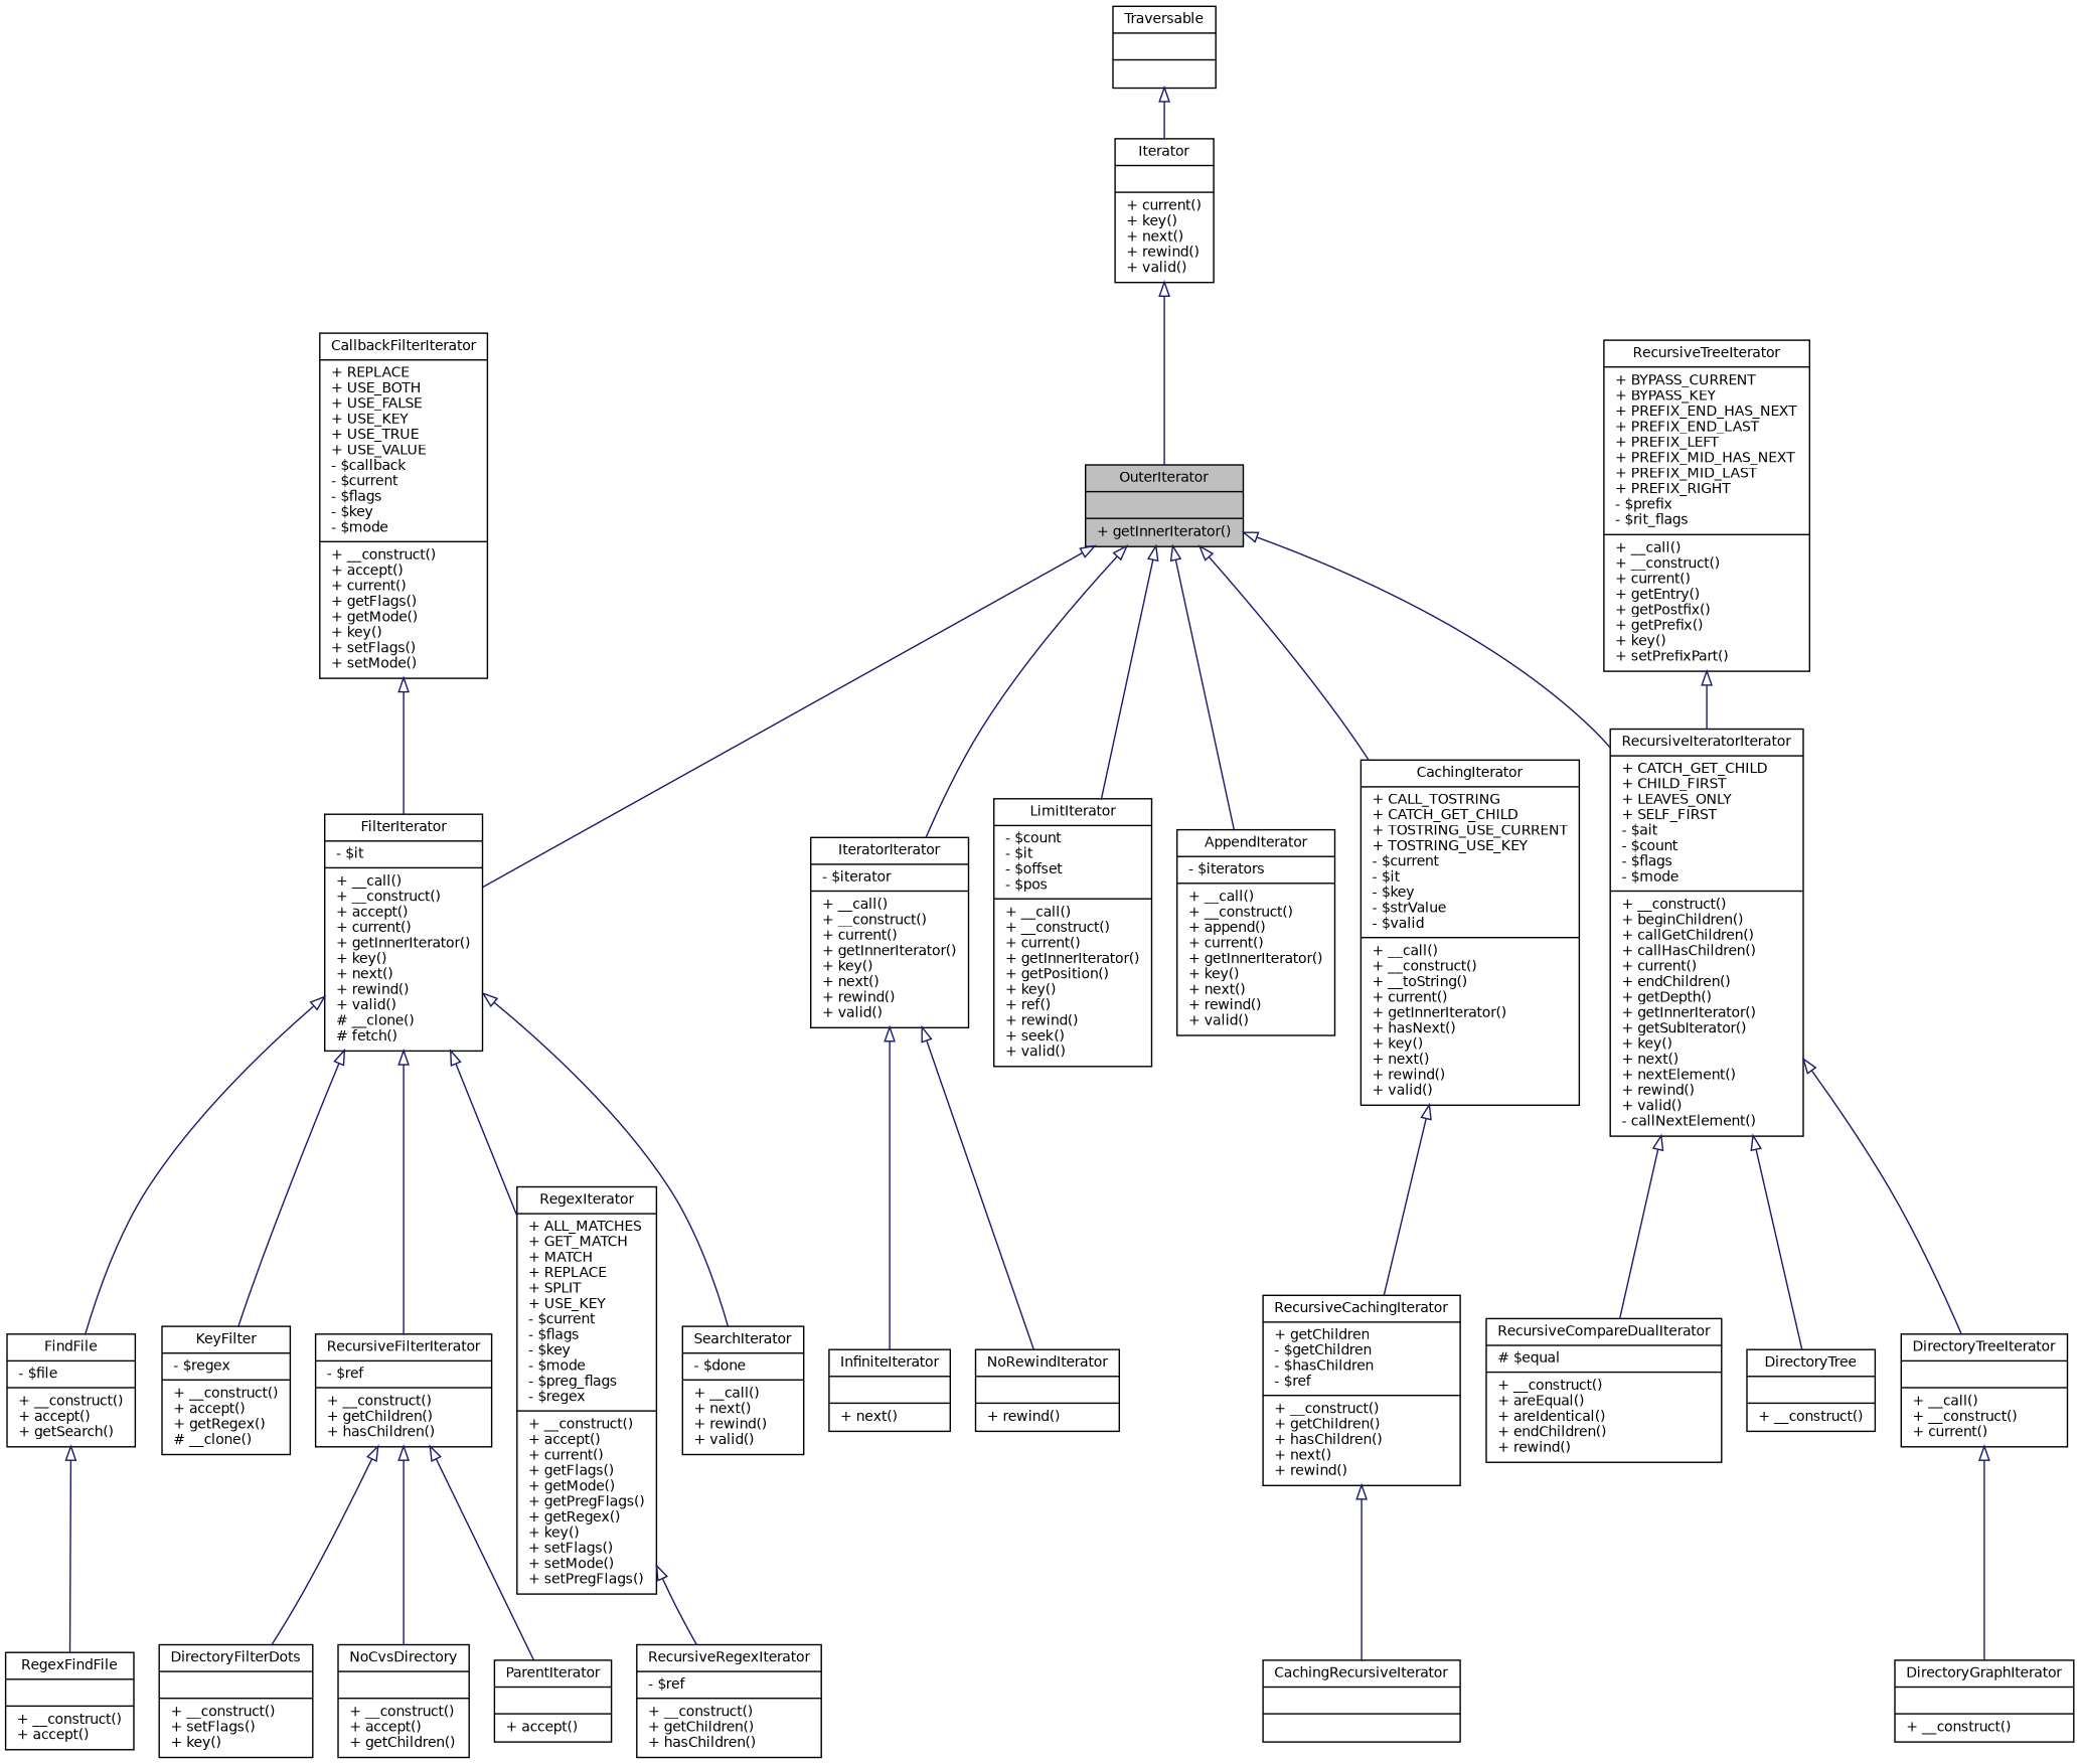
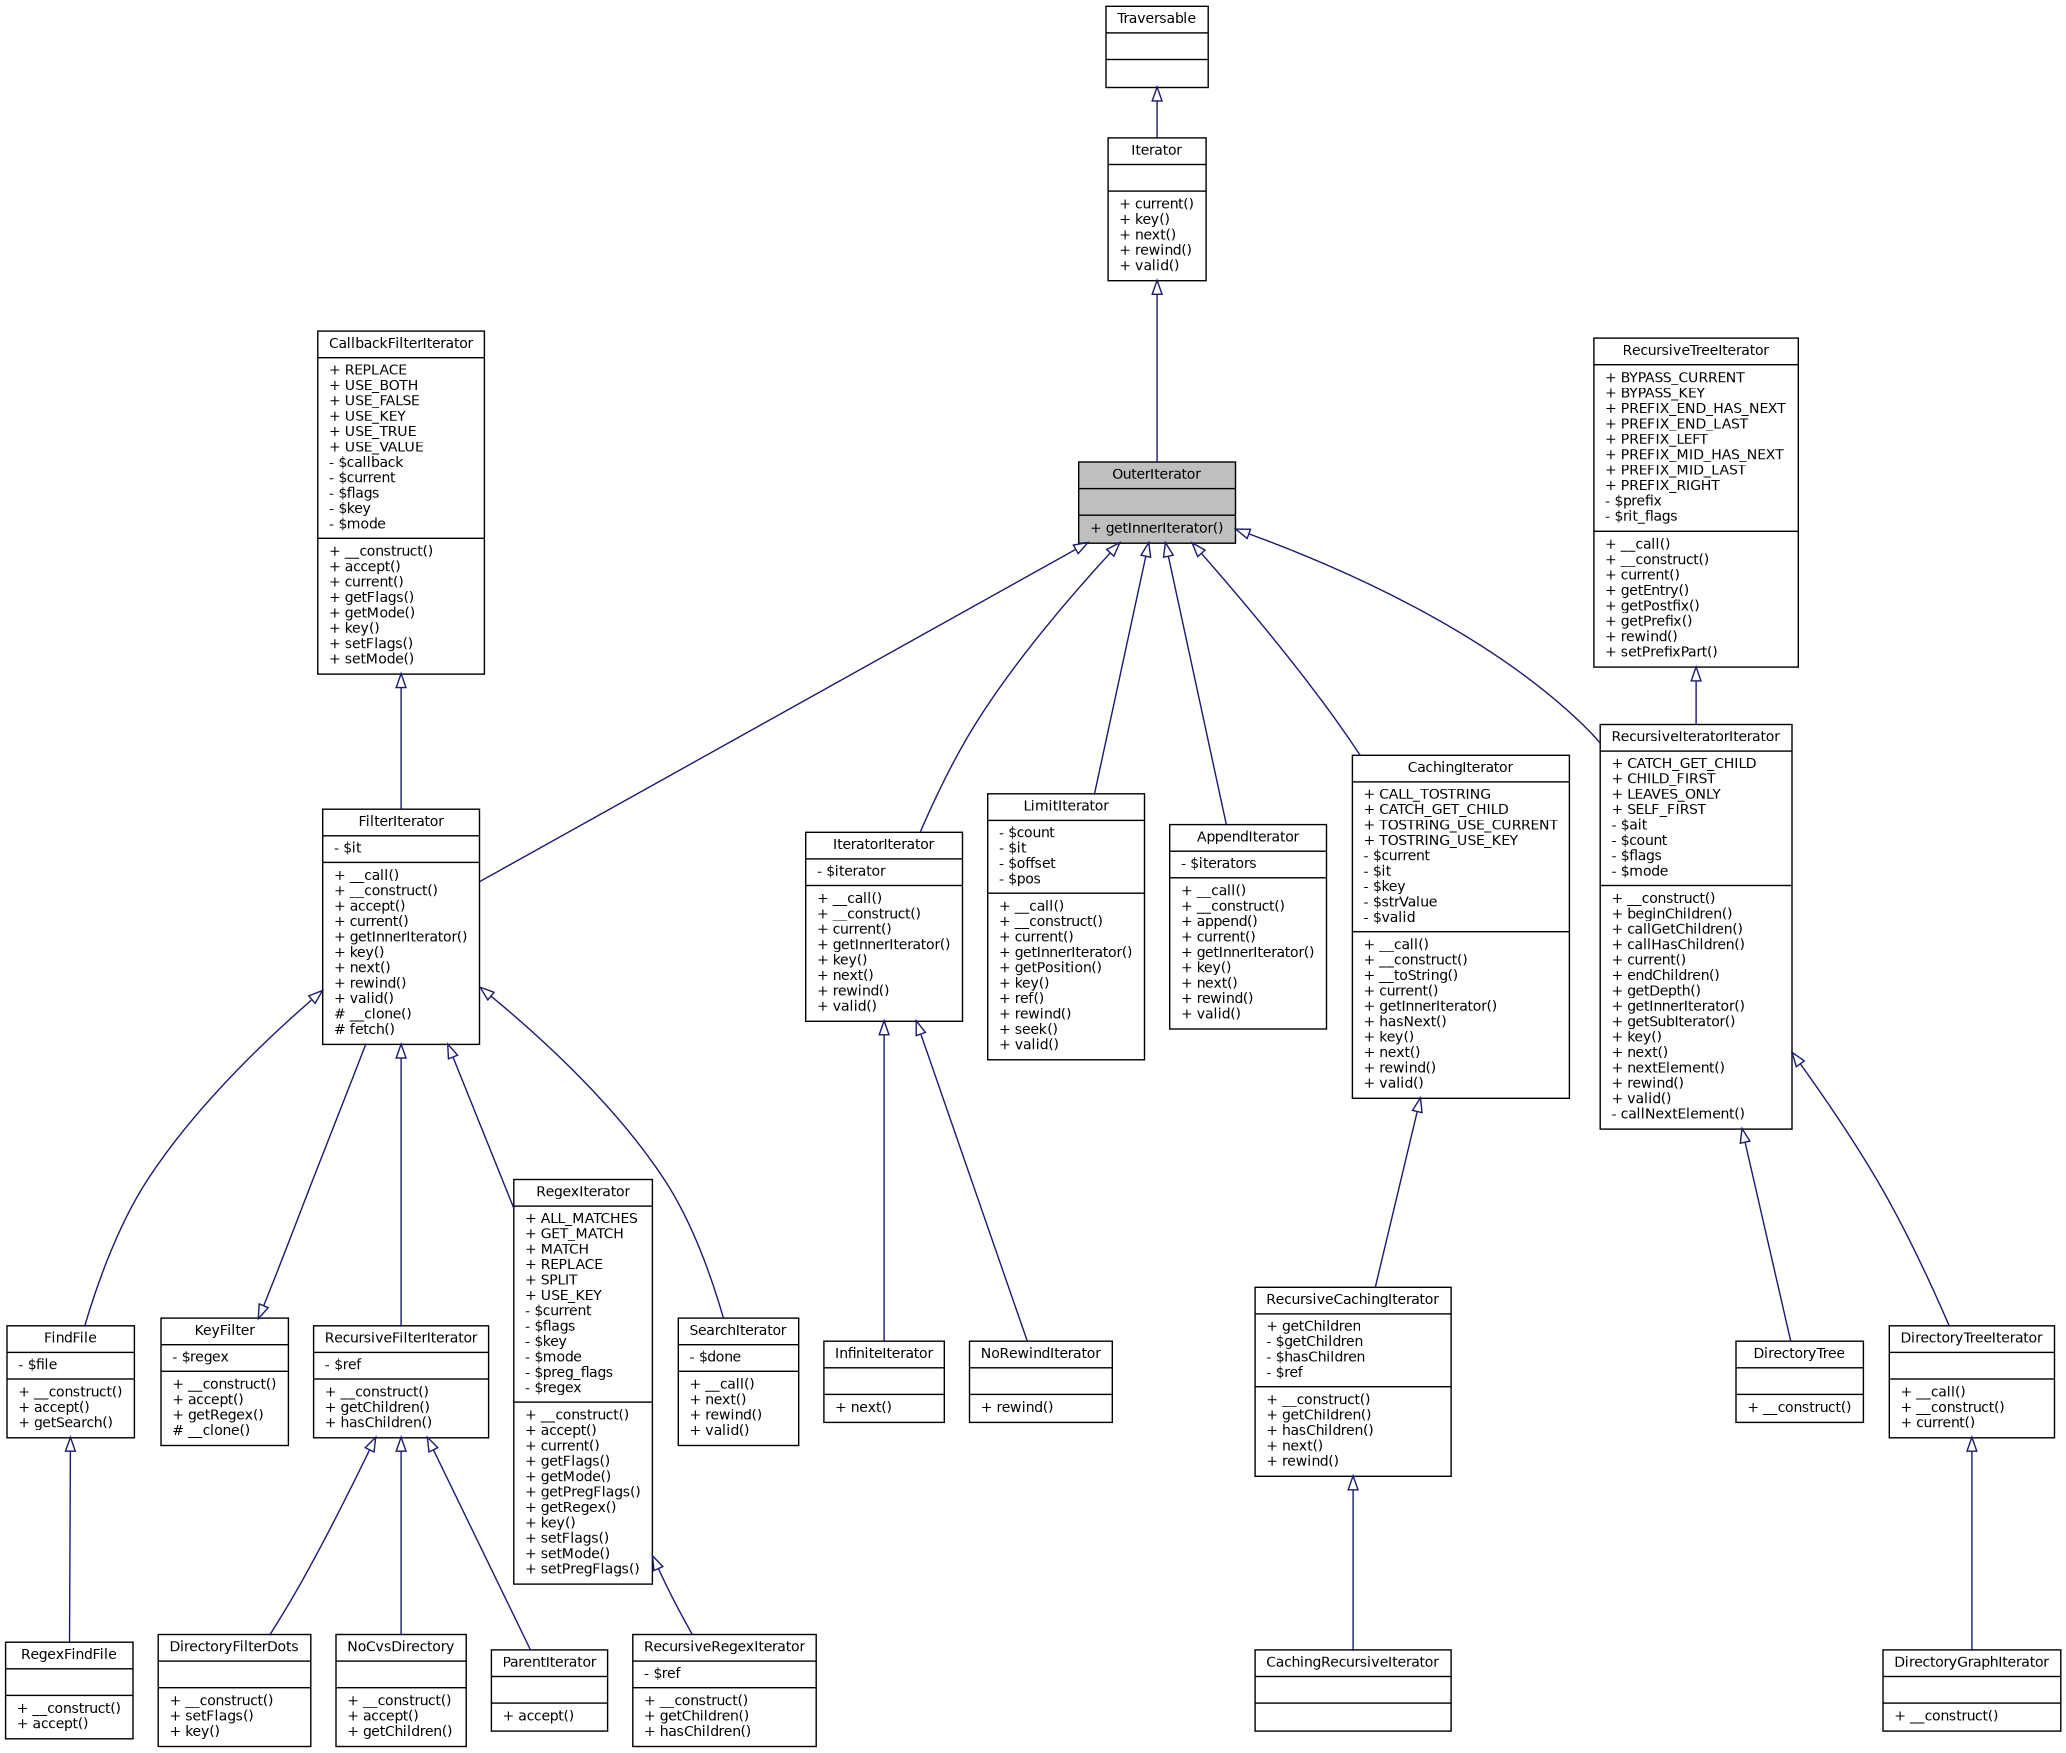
  digraph {
    node [color=black fillcolor=white fontname=Helvetica fontsize=10 shape=record style=filled]
    edge [arrowtail=onormal color=midnightblue dir=back fontname=Helvetica fontsize=10 labelfontname=Helvetica labelfontsize=10 style=solid]
    n1 [fillcolor=grey75 fontcolor=black height=0.2 label="{OuterIterator\n||+ getInnerIterator()\l}" width=0.4]
    n2 [height=0.2 label="{AppendIterator\n|- $iterators\l|+ __call()\l+ __construct()\l+ append()\l+ current()\l+ getInnerIterator()\l+ key()\l+ next()\l+ rewind()\l+ valid()\l}" width=0.4]
    n3 [height=0.2 label="{CachingIterator\n|+ CALL_TOSTRING\l+ CATCH_GET_CHILD\l+ TOSTRING_USE_CURRENT\l+ TOSTRING_USE_KEY\l- $current\l- $it\l- $key\l- $strValue\l- $valid\l|+ __call()\l+ __construct()\l+ __toString()\l+ current()\l+ getInnerIterator()\l+ hasNext()\l+ key()\l+ next()\l+ rewind()\l+ valid()\l}" width=0.4]
    n4 [height=0.2 label="{FilterIterator\n|- $it\l|+ __call()\l+ __construct()\l+ accept()\l+ current()\l+ getInnerIterator()\l+ key()\l+ next()\l+ rewind()\l+ valid()\l# __clone()\l# fetch()\l}" width=0.4]
    n5 [height=0.2 label="{IteratorIterator\n|- $iterator\l|+ __call()\l+ __construct()\l+ current()\l+ getInnerIterator()\l+ key()\l+ next()\l+ rewind()\l+ valid()\l}" width=0.4]
    n6 [height=0.2 label="{LimitIterator\n|- $count\l- $it\l- $offset\l- $pos\l|+ __call()\l+ __construct()\l+ current()\l+ getInnerIterator()\l+ getPosition()\l+ key()\l+ ref()\l+ rewind()\l+ seek()\l+ valid()\l}" width=0.4]
    n7 [height=0.2 label="{RecursiveIteratorIterator\n|+ CATCH_GET_CHILD\l+ CHILD_FIRST\l+ LEAVES_ONLY\l+ SELF_FIRST\l- $ait\l- $count\l- $flags\l- $mode\l|+ __construct()\l+ beginChildren()\l+ callGetChildren()\l+ callHasChildren()\l+ current()\l+ endChildren()\l+ getDepth()\l+ getInnerIterator()\l+ getSubIterator()\l+ key()\l+ next()\l+ nextElement()\l+ rewind()\l+ valid()\l- callNextElement()\l}" width=0.4]
    n8 [height=0.2 label="{RecursiveCachingIterator\n|+ getChildren\l- $getChildren\l- $hasChildren\l- $ref\l|+ __construct()\l+ getChildren()\l+ hasChildren()\l+ next()\l+ rewind()\l}" width=0.4]
    n9 [height=0.2 label="{FindFile\n|- $file\l|+ __construct()\l+ accept()\l+ getSearch()\l}" width=0.4]
    n10 [height=0.2 label="{KeyFilter\n|- $regex\l|+ __construct()\l+ accept()\l+ getRegex()\l# __clone()\l}" width=0.4]
    n11 [height=0.2 label="{RecursiveFilterIterator\n|- $ref\l|+ __construct()\l+ getChildren()\l+ hasChildren()\l}" width=0.4]
    n12 [height=0.2 label="{RegexIterator\n|+ ALL_MATCHES\l+ GET_MATCH\l+ MATCH\l+ REPLACE\l+ SPLIT\l+ USE_KEY\l- $current\l- $flags\l- $key\l- $mode\l- $preg_flags\l- $regex\l|+ __construct()\l+ accept()\l+ current()\l+ getFlags()\l+ getMode()\l+ getPregFlags()\l+ getRegex()\l+ key()\l+ setFlags()\l+ setMode()\l+ setPregFlags()\l}" width=0.4]
    n13 [height=0.2 label="{SearchIterator\n|- $done\l|+ __call()\l+ next()\l+ rewind()\l+ valid()\l}" width=0.4]
    n14 [height=0.2 label="{InfiniteIterator\n||+ next()\l}" width=0.4]
    n15 [height=0.2 label="{NoRewindIterator\n||+ rewind()\l}" width=0.4]
    n16 [height=0.2 label="{DirectoryTree\n||+ __construct()\l}" width=0.4]
    n17 [height=0.2 label="{DirectoryTreeIterator\n||+ __call()\l+ __construct()\l+ current()\l}" width=0.4]
-   n18 [height=0.2 label="{RecursiveCompareDualIterator\n|# $equal\l|+ __construct()\l+ areEqual()\l+ areIdentical()\l+ endChildren()\l+ rewind()\l}" width=0.4]
    n19 [height=0.2 label="{Iterator\n||+ current()\l+ key()\l+ next()\l+ rewind()\l+ valid()\l}" width=0.4]
    n20 [height=0.2 label="{Traversable\n||}" width=0.4]
    n21 [height=0.2 label="{CachingRecursiveIterator\n||}" width=0.4]
    n22 [height=0.2 label="{CallbackFilterIterator\n|+ REPLACE\l+ USE_BOTH\l+ USE_FALSE\l+ USE_KEY\l+ USE_TRUE\l+ USE_VALUE\l- $callback\l- $current\l- $flags\l- $key\l- $mode\l|+ __construct()\l+ accept()\l+ current()\l+ getFlags()\l+ getMode()\l+ key()\l+ setFlags()\l+ setMode()\l}" width=0.4]
    n23 [height=0.2 label="{RegexFindFile\n||+ __construct()\l+ accept()\l}" width=0.4]
    n24 [height=0.2 label="{DirectoryFilterDots\n||+ __construct()\l+ setFlags()\l+ key()\l}" width=0.4]
    n25 [height=0.2 label="{NoCvsDirectory\n||+ __construct()\l+ accept()\l+ getChildren()\l}" width=0.4]
    n26 [height=0.2 label="{ParentIterator\n||+ accept()\l}" width=0.4]
    n27 [height=0.2 label="{RecursiveRegexIterator\n|- $ref\l|+ __construct()\l+ getChildren()\l+ hasChildren()\l}" width=0.4]
    n28 [height=0.2 label="{DirectoryGraphIterator\n||+ __construct()\l}" width=0.4]
-   n29 [height=0.2 label="{RecursiveTreeIterator\n|+ BYPASS_CURRENT\l+ BYPASS_KEY\l+ PREFIX_END_HAS_NEXT\l+ PREFIX_END_LAST\l+ PREFIX_LEFT\l+ PREFIX_MID_HAS_NEXT\l+ PREFIX_MID_LAST\l+ PREFIX_RIGHT\l- $prefix\l- $rit_flags\l|+ __call()\l+ __construct()\l+ current()\l+ getEntry()\l+ getPostfix()\l+ getPrefix()\l+ key()\l+ setPrefixPart()\l}" width=0.4]
+   n29 [height=0.2 label="{RecursiveTreeIterator\n|+ BYPASS_CURRENT\l+ BYPASS_KEY\l+ PREFIX_END_HAS_NEXT\l+ PREFIX_END_LAST\l+ PREFIX_LEFT\l+ PREFIX_MID_HAS_NEXT\l+ PREFIX_MID_LAST\l+ PREFIX_RIGHT\l- $prefix\l- $rit_flags\l|+ __call()\l+ __construct()\l+ current()\l+ getEntry()\l+ getPostfix()\l+ getPrefix()\l+ rewind()\l+ setPrefixPart()\l}" width=0.4]
    n1 -> n2
    n1 -> n3
    n1 -> n4
    n1 -> n5
    n1 -> n6
    n1 -> n7
    n3 -> n8
    n4 -> n9
-   n4 -> n10
+   n10 -> n4
    n4 -> n11
    n4 -> n12
    n4 -> n13
    n5 -> n14
    n5 -> n15
    n7 -> n16
    n7 -> n17
-   n7 -> n18
    n8 -> n21
    n9 -> n23
    n11 -> n24
    n11 -> n25
    n11 -> n26
    n12 -> n27
    n17 -> n28
    n19 -> n1
    n20 -> n19
    n22 -> n4
    n29 -> n7
  }
